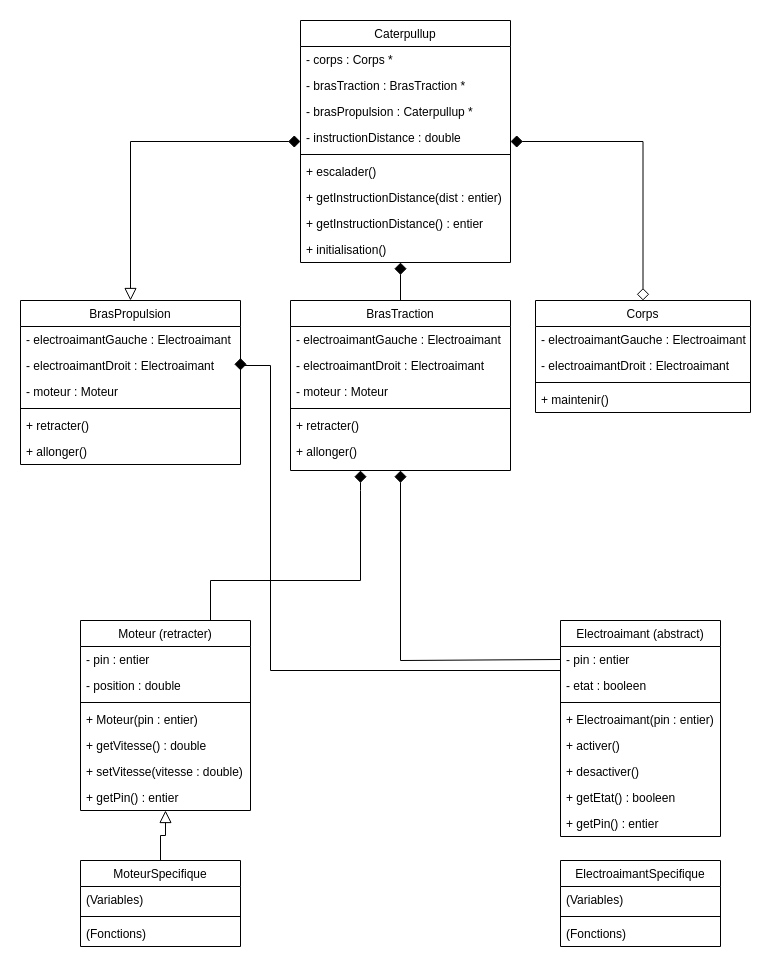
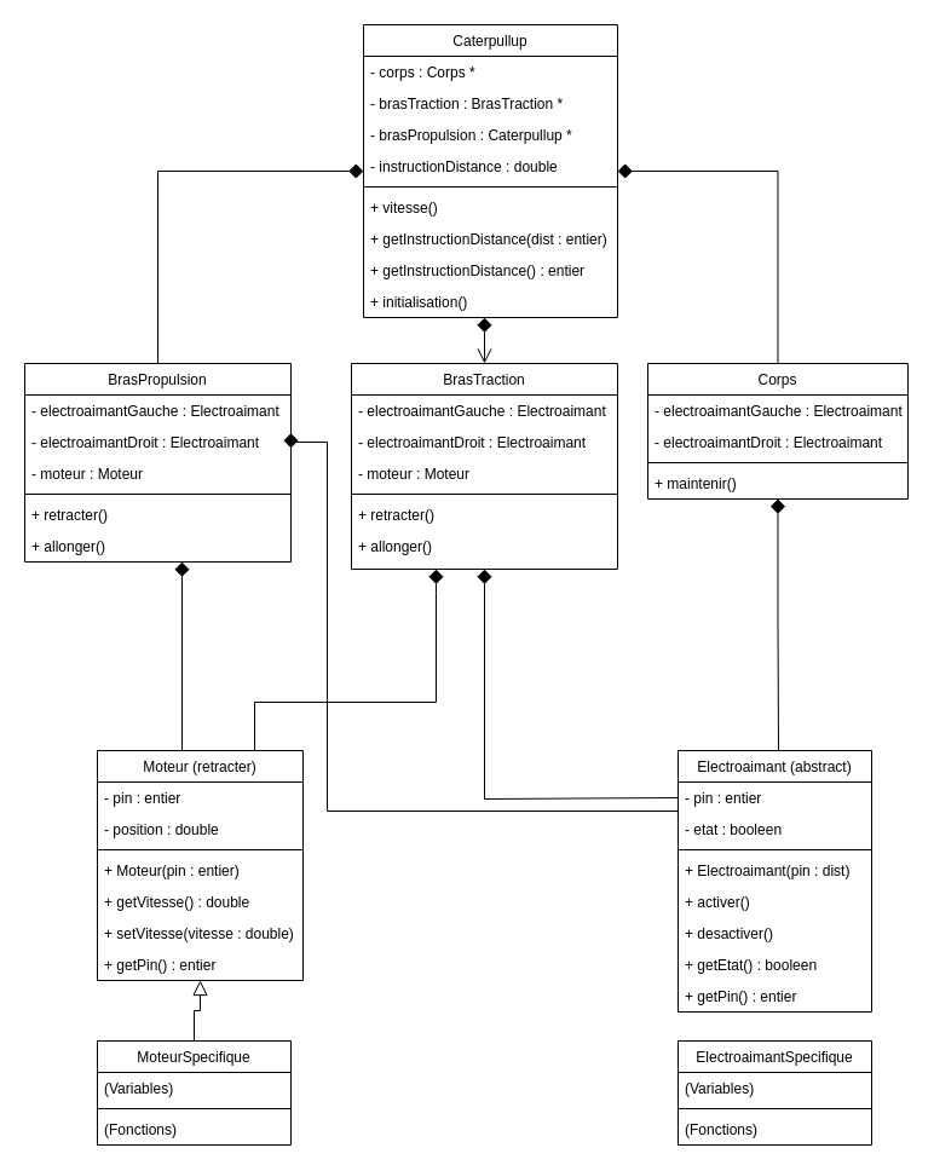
  <mxCell id="0" />
  <mxCell id="1" parent="0" />
- <mxCell id="2" value="" style="edgeStyle=orthogonalEdgeStyle;rounded=0;orthogonalLoop=1;jettySize=auto;html=1;entryX=0.5;entryY=0;entryDx=0;entryDy=0;endSize=10;endArrow=block;endFill=0;startArrow=diamond;startFill=1;startSize=10;" edge="1" parent="1" source="5" target="16"><mxGeometry relative="1" as="geometry"><mxPoint x="160" y="270" as="targetPoint" /></mxGeometry></mxCell>
- <mxCell id="3" value="" style="edgeStyle=orthogonalEdgeStyle;rounded=0;orthogonalLoop=1;jettySize=auto;html=1;entryX=0.5;entryY=0;entryDx=0;entryDy=0;endArrow=diamond;endFill=0;strokeWidth=1;endSize=10;startArrow=diamond;startFill=1;startSize=10;" edge="1" parent="1" source="5" target="23"><mxGeometry relative="1" as="geometry"><mxPoint x="640" y="270" as="targetPoint" /></mxGeometry></mxCell>
- <mxCell id="4" value="" style="edgeStyle=orthogonalEdgeStyle;rounded=0;orthogonalLoop=1;jettySize=auto;html=1;endArrow=none;endFill=0;endSize=10;entryX=0.5;entryY=0;entryDx=0;entryDy=0;startSize=10;startArrow=diamond;startFill=1;" edge="1" parent="1" source="5" target="29"><mxGeometry relative="1" as="geometry"><mxPoint x="400" y="270" as="targetPoint" /><Array as="points"><mxPoint x="400" y="300" /></Array></mxGeometry></mxCell>
+ <mxCell id="2" value="" style="edgeStyle=orthogonalEdgeStyle;rounded=0;orthogonalLoop=1;jettySize=auto;html=1;entryX=0.5;entryY=0;entryDx=0;entryDy=0;endSize=10;endArrow=none;endFill=0;startArrow=diamond;startFill=1;startSize=10;" edge="1" parent="1" source="5" target="16"><mxGeometry relative="1" as="geometry"><mxPoint x="160" y="270" as="targetPoint" /></mxGeometry></mxCell>
+ <mxCell id="3" value="" style="edgeStyle=orthogonalEdgeStyle;rounded=0;orthogonalLoop=1;jettySize=auto;html=1;entryX=0.5;entryY=0;entryDx=0;entryDy=0;endArrow=none;endFill=0;strokeWidth=1;endSize=10;startArrow=diamond;startFill=1;startSize=10;" edge="1" parent="1" source="5" target="23"><mxGeometry relative="1" as="geometry"><mxPoint x="640" y="270" as="targetPoint" /></mxGeometry></mxCell>
+ <mxCell id="4" value="" style="edgeStyle=orthogonalEdgeStyle;rounded=0;orthogonalLoop=1;jettySize=auto;html=1;endArrow=open;endFill=0;endSize=10;entryX=0.5;entryY=0;entryDx=0;entryDy=0;startSize=10;startArrow=diamond;startFill=1;" edge="1" parent="1" source="5" target="29"><mxGeometry relative="1" as="geometry"><mxPoint x="400" y="270" as="targetPoint" /><Array as="points"><mxPoint x="400" y="300" /></Array></mxGeometry></mxCell>
  <mxCell id="5" value="Caterpullup" style="swimlane;fontStyle=0;align=center;verticalAlign=top;childLayout=stackLayout;horizontal=1;startSize=26;horizontalStack=0;resizeParent=1;resizeLast=0;collapsible=1;marginBottom=0;rounded=0;shadow=0;strokeWidth=1;" parent="1" vertex="1"><mxGeometry x="300" y="20" width="210" height="242" as="geometry"><mxRectangle x="230" y="140" width="160" height="26" as="alternateBounds" /></mxGeometry></mxCell>
  <mxCell id="6" value="- corps : Corps *" style="text;align=left;verticalAlign=top;spacingLeft=4;spacingRight=4;overflow=hidden;rotatable=0;points=[[0,0.5],[1,0.5]];portConstraint=eastwest;" parent="5" vertex="1"><mxGeometry y="26" width="210" height="26" as="geometry" /></mxCell>
  <mxCell id="7" value="- brasTraction : BrasTraction *" style="text;align=left;verticalAlign=top;spacingLeft=4;spacingRight=4;overflow=hidden;rotatable=0;points=[[0,0.5],[1,0.5]];portConstraint=eastwest;rounded=0;shadow=0;html=0;" parent="5" vertex="1"><mxGeometry y="52" width="210" height="26" as="geometry" /></mxCell>
  <mxCell id="8" value="- brasPropulsion : Caterpullup *" style="text;align=left;verticalAlign=top;spacingLeft=4;spacingRight=4;overflow=hidden;rotatable=0;points=[[0,0.5],[1,0.5]];portConstraint=eastwest;rounded=0;shadow=0;html=0;" parent="5" vertex="1"><mxGeometry y="78" width="210" height="26" as="geometry" /></mxCell>
  <mxCell id="9" value="- instructionDistance : double" style="text;align=left;verticalAlign=top;spacingLeft=4;spacingRight=4;overflow=hidden;rotatable=0;points=[[0,0.5],[1,0.5]];portConstraint=eastwest;rounded=0;shadow=0;html=0;" vertex="1" parent="5"><mxGeometry y="104" width="210" height="26" as="geometry" /></mxCell>
  <mxCell id="10" value="" style="line;html=1;strokeWidth=1;align=left;verticalAlign=middle;spacingTop=-1;spacingLeft=3;spacingRight=3;rotatable=0;labelPosition=right;points=[];portConstraint=eastwest;" parent="5" vertex="1"><mxGeometry y="130" width="210" height="8" as="geometry" /></mxCell>
- <mxCell id="11" value="+ escalader()" style="text;align=left;verticalAlign=top;spacingLeft=4;spacingRight=4;overflow=hidden;rotatable=0;points=[[0,0.5],[1,0.5]];portConstraint=eastwest;rounded=0;shadow=0;html=0;" vertex="1" parent="5"><mxGeometry y="138" width="210" height="26" as="geometry" /></mxCell>
+ <mxCell id="11" value="+ vitesse()" style="text;align=left;verticalAlign=top;spacingLeft=4;spacingRight=4;overflow=hidden;rotatable=0;points=[[0,0.5],[1,0.5]];portConstraint=eastwest;rounded=0;shadow=0;html=0;" vertex="1" parent="5"><mxGeometry y="138" width="210" height="26" as="geometry" /></mxCell>
  <mxCell id="12" value="+ getInstructionDistance(dist : entier)" style="text;align=left;verticalAlign=top;spacingLeft=4;spacingRight=4;overflow=hidden;rotatable=0;points=[[0,0.5],[1,0.5]];portConstraint=eastwest;rounded=0;shadow=0;html=0;" vertex="1" parent="5"><mxGeometry y="164" width="210" height="26" as="geometry" /></mxCell>
  <mxCell id="13" value="+ getInstructionDistance() : entier" style="text;align=left;verticalAlign=top;spacingLeft=4;spacingRight=4;overflow=hidden;rotatable=0;points=[[0,0.5],[1,0.5]];portConstraint=eastwest;rounded=0;shadow=0;html=0;" vertex="1" parent="5"><mxGeometry y="190" width="210" height="26" as="geometry" /></mxCell>
  <mxCell id="14" value="+ initialisation()" style="text;align=left;verticalAlign=top;spacingLeft=4;spacingRight=4;overflow=hidden;rotatable=0;points=[[0,0.5],[1,0.5]];portConstraint=eastwest;rounded=0;shadow=0;html=0;" vertex="1" parent="5"><mxGeometry y="216" width="210" height="26" as="geometry" /></mxCell>
+ <mxCell id="15" value="" style="edgeStyle=orthogonalEdgeStyle;rounded=0;orthogonalLoop=1;jettySize=auto;html=1;strokeWidth=1;endArrow=none;endFill=0;endSize=10;entryX=0.5;entryY=0;entryDx=0;entryDy=0;startArrow=diamond;startFill=1;startSize=10;" edge="1" parent="1" source="16" target="46"><mxGeometry relative="1" as="geometry"><mxPoint x="160" y="547" as="targetPoint" /><Array as="points"><mxPoint x="150" y="620" /></Array></mxGeometry></mxCell>
  <mxCell id="16" value="BrasPropulsion" style="swimlane;fontStyle=0;align=center;verticalAlign=top;childLayout=stackLayout;horizontal=1;startSize=26;horizontalStack=0;resizeParent=1;resizeLast=0;collapsible=1;marginBottom=0;rounded=0;shadow=0;strokeWidth=1;" parent="1" vertex="1"><mxGeometry x="20" y="300" width="220" height="164" as="geometry"><mxRectangle x="130" y="380" width="160" height="26" as="alternateBounds" /></mxGeometry></mxCell>
  <mxCell id="17" value="- electroaimantGauche : Electroaimant" style="text;align=left;verticalAlign=top;spacingLeft=4;spacingRight=4;overflow=hidden;rotatable=0;points=[[0,0.5],[1,0.5]];portConstraint=eastwest;" parent="16" vertex="1"><mxGeometry y="26" width="220" height="26" as="geometry" /></mxCell>
  <mxCell id="18" value="- electroaimantDroit : Electroaimant" style="text;align=left;verticalAlign=top;spacingLeft=4;spacingRight=4;overflow=hidden;rotatable=0;points=[[0,0.5],[1,0.5]];portConstraint=eastwest;" vertex="1" parent="16"><mxGeometry y="52" width="220" height="26" as="geometry" /></mxCell>
  <mxCell id="19" value="- moteur : Moteur" style="text;align=left;verticalAlign=top;spacingLeft=4;spacingRight=4;overflow=hidden;rotatable=0;points=[[0,0.5],[1,0.5]];portConstraint=eastwest;rounded=0;shadow=0;html=0;" parent="16" vertex="1"><mxGeometry y="78" width="220" height="26" as="geometry" /></mxCell>
  <mxCell id="20" value="" style="line;html=1;strokeWidth=1;align=left;verticalAlign=middle;spacingTop=-1;spacingLeft=3;spacingRight=3;rotatable=0;labelPosition=right;points=[];portConstraint=eastwest;" parent="16" vertex="1"><mxGeometry y="104" width="220" height="8" as="geometry" /></mxCell>
  <mxCell id="21" value="+ retracter()" style="text;align=left;verticalAlign=top;spacingLeft=4;spacingRight=4;overflow=hidden;rotatable=0;points=[[0,0.5],[1,0.5]];portConstraint=eastwest;fontStyle=0" parent="16" vertex="1"><mxGeometry y="112" width="220" height="26" as="geometry" /></mxCell>
  <mxCell id="22" value="+ allonger()" style="text;align=left;verticalAlign=top;spacingLeft=4;spacingRight=4;overflow=hidden;rotatable=0;points=[[0,0.5],[1,0.5]];portConstraint=eastwest;" parent="16" vertex="1"><mxGeometry y="138" width="220" height="26" as="geometry" /></mxCell>
  <mxCell id="23" value="Corps" style="swimlane;fontStyle=0;align=center;verticalAlign=top;childLayout=stackLayout;horizontal=1;startSize=26;horizontalStack=0;resizeParent=1;resizeLast=0;collapsible=1;marginBottom=0;rounded=0;shadow=0;strokeWidth=1;" parent="1" vertex="1"><mxGeometry x="535" y="300" width="215" height="112" as="geometry"><mxRectangle x="340" y="380" width="170" height="26" as="alternateBounds" /></mxGeometry></mxCell>
  <mxCell id="24" value="- electroaimantGauche : Electroaimant" style="text;align=left;verticalAlign=top;spacingLeft=4;spacingRight=4;overflow=hidden;rotatable=0;points=[[0,0.5],[1,0.5]];portConstraint=eastwest;" parent="23" vertex="1"><mxGeometry y="26" width="215" height="26" as="geometry" /></mxCell>
  <mxCell id="25" value="- electroaimantDroit : Electroaimant" style="text;align=left;verticalAlign=top;spacingLeft=4;spacingRight=4;overflow=hidden;rotatable=0;points=[[0,0.5],[1,0.5]];portConstraint=eastwest;" vertex="1" parent="23"><mxGeometry y="52" width="215" height="26" as="geometry" /></mxCell>
  <mxCell id="26" value="" style="line;html=1;strokeWidth=1;align=left;verticalAlign=middle;spacingTop=-1;spacingLeft=3;spacingRight=3;rotatable=0;labelPosition=right;points=[];portConstraint=eastwest;" parent="23" vertex="1"><mxGeometry y="78" width="215" height="8" as="geometry" /></mxCell>
  <mxCell id="27" value="+ maintenir()" style="text;align=left;verticalAlign=top;spacingLeft=4;spacingRight=4;overflow=hidden;rotatable=0;points=[[0,0.5],[1,0.5]];portConstraint=eastwest;" vertex="1" parent="23"><mxGeometry y="86" width="215" height="26" as="geometry" /></mxCell>
  <mxCell id="28" value="" style="edgeStyle=orthogonalEdgeStyle;rounded=0;orthogonalLoop=1;jettySize=auto;html=1;strokeWidth=1;startArrow=diamond;startFill=1;endArrow=none;endFill=0;startSize=10;endSize=10;entryX=0;entryY=0.5;entryDx=0;entryDy=0;" edge="1" parent="1" source="29" target="37"><mxGeometry relative="1" as="geometry"><mxPoint x="400" y="664" as="targetPoint" /><Array as="points"><mxPoint x="400" y="660" /></Array></mxGeometry></mxCell>
  <mxCell id="29" value="BrasTraction" style="swimlane;fontStyle=0;align=center;verticalAlign=top;childLayout=stackLayout;horizontal=1;startSize=26;horizontalStack=0;resizeParent=1;resizeLast=0;collapsible=1;marginBottom=0;rounded=0;shadow=0;strokeWidth=1;" parent="1" vertex="1"><mxGeometry x="290" y="300" width="220" height="170" as="geometry"><mxRectangle x="330" y="360" width="160" height="26" as="alternateBounds" /></mxGeometry></mxCell>
  <mxCell id="30" value="- electroaimantGauche : Electroaimant" style="text;align=left;verticalAlign=top;spacingLeft=4;spacingRight=4;overflow=hidden;rotatable=0;points=[[0,0.5],[1,0.5]];portConstraint=eastwest;" parent="29" vertex="1"><mxGeometry y="26" width="220" height="26" as="geometry" /></mxCell>
  <mxCell id="31" value="- electroaimantDroit : Electroaimant" style="text;align=left;verticalAlign=top;spacingLeft=4;spacingRight=4;overflow=hidden;rotatable=0;points=[[0,0.5],[1,0.5]];portConstraint=eastwest;" vertex="1" parent="29"><mxGeometry y="52" width="220" height="26" as="geometry" /></mxCell>
  <mxCell id="32" value="- moteur : Moteur" style="text;align=left;verticalAlign=top;spacingLeft=4;spacingRight=4;overflow=hidden;rotatable=0;points=[[0,0.5],[1,0.5]];portConstraint=eastwest;rounded=0;shadow=0;html=0;" parent="29" vertex="1"><mxGeometry y="78" width="220" height="26" as="geometry" /></mxCell>
  <mxCell id="33" value="" style="line;html=1;strokeWidth=1;align=left;verticalAlign=middle;spacingTop=-1;spacingLeft=3;spacingRight=3;rotatable=0;labelPosition=right;points=[];portConstraint=eastwest;" parent="29" vertex="1"><mxGeometry y="104" width="220" height="8" as="geometry" /></mxCell>
  <mxCell id="34" value="+ retracter()" style="text;align=left;verticalAlign=top;spacingLeft=4;spacingRight=4;overflow=hidden;rotatable=0;points=[[0,0.5],[1,0.5]];portConstraint=eastwest;" parent="29" vertex="1"><mxGeometry y="112" width="220" height="26" as="geometry" /></mxCell>
  <mxCell id="35" value="+ allonger()" style="text;align=left;verticalAlign=top;spacingLeft=4;spacingRight=4;overflow=hidden;rotatable=0;points=[[0,0.5],[1,0.5]];portConstraint=eastwest;" parent="29" vertex="1"><mxGeometry y="138" width="220" height="26" as="geometry" /></mxCell>
  <mxCell id="36" value="Electroaimant (abstract)" style="swimlane;fontStyle=0;align=center;verticalAlign=top;childLayout=stackLayout;horizontal=1;startSize=26;horizontalStack=0;resizeParent=1;resizeLast=0;collapsible=1;marginBottom=0;rounded=0;shadow=0;strokeWidth=1;" vertex="1" parent="1"><mxGeometry x="560" y="620" width="160" height="216" as="geometry"><mxRectangle x="340" y="380" width="170" height="26" as="alternateBounds" /></mxGeometry></mxCell>
  <mxCell id="37" value="- pin : entier" style="text;align=left;verticalAlign=top;spacingLeft=4;spacingRight=4;overflow=hidden;rotatable=0;points=[[0,0.5],[1,0.5]];portConstraint=eastwest;" vertex="1" parent="36"><mxGeometry y="26" width="160" height="26" as="geometry" /></mxCell>
  <mxCell id="38" value="- etat : booleen" style="text;align=left;verticalAlign=top;spacingLeft=4;spacingRight=4;overflow=hidden;rotatable=0;points=[[0,0.5],[1,0.5]];portConstraint=eastwest;" vertex="1" parent="36"><mxGeometry y="52" width="160" height="26" as="geometry" /></mxCell>
  <mxCell id="39" value="" style="line;html=1;strokeWidth=1;align=left;verticalAlign=middle;spacingTop=-1;spacingLeft=3;spacingRight=3;rotatable=0;labelPosition=right;points=[];portConstraint=eastwest;" vertex="1" parent="36"><mxGeometry y="78" width="160" height="8" as="geometry" /></mxCell>
- <mxCell id="40" value="+ Electroaimant(pin : entier)" style="text;align=left;verticalAlign=top;spacingLeft=4;spacingRight=4;overflow=hidden;rotatable=0;points=[[0,0.5],[1,0.5]];portConstraint=eastwest;" vertex="1" parent="36"><mxGeometry y="86" width="160" height="26" as="geometry" /></mxCell>
+ <mxCell id="40" value="+ Electroaimant(pin : dist)" style="text;align=left;verticalAlign=top;spacingLeft=4;spacingRight=4;overflow=hidden;rotatable=0;points=[[0,0.5],[1,0.5]];portConstraint=eastwest;" vertex="1" parent="36"><mxGeometry y="86" width="160" height="26" as="geometry" /></mxCell>
  <mxCell id="41" value="+ activer()" style="text;align=left;verticalAlign=top;spacingLeft=4;spacingRight=4;overflow=hidden;rotatable=0;points=[[0,0.5],[1,0.5]];portConstraint=eastwest;" vertex="1" parent="36"><mxGeometry y="112" width="160" height="26" as="geometry" /></mxCell>
  <mxCell id="42" value="+ desactiver()" style="text;align=left;verticalAlign=top;spacingLeft=4;spacingRight=4;overflow=hidden;rotatable=0;points=[[0,0.5],[1,0.5]];portConstraint=eastwest;" vertex="1" parent="36"><mxGeometry y="138" width="160" height="26" as="geometry" /></mxCell>
  <mxCell id="43" value="+ getEtat() : booleen" style="text;align=left;verticalAlign=top;spacingLeft=4;spacingRight=4;overflow=hidden;rotatable=0;points=[[0,0.5],[1,0.5]];portConstraint=eastwest;" vertex="1" parent="36"><mxGeometry y="164" width="160" height="26" as="geometry" /></mxCell>
  <mxCell id="44" value="+ getPin() : entier" style="text;align=left;verticalAlign=top;spacingLeft=4;spacingRight=4;overflow=hidden;rotatable=0;points=[[0,0.5],[1,0.5]];portConstraint=eastwest;" vertex="1" parent="36"><mxGeometry y="190" width="160" height="26" as="geometry" /></mxCell>
  <mxCell id="45" value="" style="edgeStyle=orthogonalEdgeStyle;rounded=0;orthogonalLoop=1;jettySize=auto;html=1;strokeWidth=1;endArrow=none;endFill=0;endSize=10;entryX=0.5;entryY=0;entryDx=0;entryDy=0;startArrow=block;startFill=0;startSize=10;" edge="1" parent="1" source="46" target="54"><mxGeometry relative="1" as="geometry" /></mxCell>
  <mxCell id="46" value="Moteur (retracter)" style="swimlane;fontStyle=0;align=center;verticalAlign=top;childLayout=stackLayout;horizontal=1;startSize=26;horizontalStack=0;resizeParent=1;resizeLast=0;collapsible=1;marginBottom=0;rounded=0;shadow=0;strokeWidth=1;" vertex="1" parent="1"><mxGeometry x="80" y="620" width="170" height="190" as="geometry"><mxRectangle x="340" y="380" width="170" height="26" as="alternateBounds" /></mxGeometry></mxCell>
  <mxCell id="47" value="- pin : entier" style="text;align=left;verticalAlign=top;spacingLeft=4;spacingRight=4;overflow=hidden;rotatable=0;points=[[0,0.5],[1,0.5]];portConstraint=eastwest;" vertex="1" parent="46"><mxGeometry y="26" width="170" height="26" as="geometry" /></mxCell>
  <mxCell id="48" value="- position : double" style="text;align=left;verticalAlign=top;spacingLeft=4;spacingRight=4;overflow=hidden;rotatable=0;points=[[0,0.5],[1,0.5]];portConstraint=eastwest;" vertex="1" parent="46"><mxGeometry y="52" width="170" height="26" as="geometry" /></mxCell>
  <mxCell id="49" value="" style="line;html=1;strokeWidth=1;align=left;verticalAlign=middle;spacingTop=-1;spacingLeft=3;spacingRight=3;rotatable=0;labelPosition=right;points=[];portConstraint=eastwest;" vertex="1" parent="46"><mxGeometry y="78" width="170" height="8" as="geometry" /></mxCell>
  <mxCell id="50" value="+ Moteur(pin : entier)" style="text;align=left;verticalAlign=top;spacingLeft=4;spacingRight=4;overflow=hidden;rotatable=0;points=[[0,0.5],[1,0.5]];portConstraint=eastwest;" vertex="1" parent="46"><mxGeometry y="86" width="170" height="26" as="geometry" /></mxCell>
  <mxCell id="51" value="+ getVitesse() : double" style="text;align=left;verticalAlign=top;spacingLeft=4;spacingRight=4;overflow=hidden;rotatable=0;points=[[0,0.5],[1,0.5]];portConstraint=eastwest;" vertex="1" parent="46"><mxGeometry y="112" width="170" height="26" as="geometry" /></mxCell>
  <mxCell id="52" value="+ setVitesse(vitesse : double)" style="text;align=left;verticalAlign=top;spacingLeft=4;spacingRight=4;overflow=hidden;rotatable=0;points=[[0,0.5],[1,0.5]];portConstraint=eastwest;" vertex="1" parent="46"><mxGeometry y="138" width="170" height="26" as="geometry" /></mxCell>
  <mxCell id="53" value="+ getPin() : entier" style="text;align=left;verticalAlign=top;spacingLeft=4;spacingRight=4;overflow=hidden;rotatable=0;points=[[0,0.5],[1,0.5]];portConstraint=eastwest;" vertex="1" parent="46"><mxGeometry y="164" width="170" height="26" as="geometry" /></mxCell>
  <mxCell id="54" value="MoteurSpecifique" style="swimlane;fontStyle=0;align=center;verticalAlign=top;childLayout=stackLayout;horizontal=1;startSize=26;horizontalStack=0;resizeParent=1;resizeLast=0;collapsible=1;marginBottom=0;rounded=0;shadow=0;strokeWidth=1;" vertex="1" parent="1"><mxGeometry x="80" y="860" width="160" height="86" as="geometry"><mxRectangle x="340" y="380" width="170" height="26" as="alternateBounds" /></mxGeometry></mxCell>
  <mxCell id="55" value="(Variables)" style="text;align=left;verticalAlign=top;spacingLeft=4;spacingRight=4;overflow=hidden;rotatable=0;points=[[0,0.5],[1,0.5]];portConstraint=eastwest;" vertex="1" parent="54"><mxGeometry y="26" width="160" height="26" as="geometry" /></mxCell>
  <mxCell id="56" value="" style="line;html=1;strokeWidth=1;align=left;verticalAlign=middle;spacingTop=-1;spacingLeft=3;spacingRight=3;rotatable=0;labelPosition=right;points=[];portConstraint=eastwest;" vertex="1" parent="54"><mxGeometry y="52" width="160" height="8" as="geometry" /></mxCell>
  <mxCell id="57" value="(Fonctions)" style="text;align=left;verticalAlign=top;spacingLeft=4;spacingRight=4;overflow=hidden;rotatable=0;points=[[0,0.5],[1,0.5]];portConstraint=eastwest;" vertex="1" parent="54"><mxGeometry y="60" width="160" height="26" as="geometry" /></mxCell>
  <mxCell id="58" value="ElectroaimantSpecifique" style="swimlane;fontStyle=0;align=center;verticalAlign=top;childLayout=stackLayout;horizontal=1;startSize=26;horizontalStack=0;resizeParent=1;resizeLast=0;collapsible=1;marginBottom=0;rounded=0;shadow=0;strokeWidth=1;" vertex="1" parent="1"><mxGeometry x="560" y="860" width="160" height="86" as="geometry"><mxRectangle x="340" y="380" width="170" height="26" as="alternateBounds" /></mxGeometry></mxCell>
  <mxCell id="59" value="(Variables)" style="text;align=left;verticalAlign=top;spacingLeft=4;spacingRight=4;overflow=hidden;rotatable=0;points=[[0,0.5],[1,0.5]];portConstraint=eastwest;" vertex="1" parent="58"><mxGeometry y="26" width="160" height="26" as="geometry" /></mxCell>
  <mxCell id="60" value="" style="line;html=1;strokeWidth=1;align=left;verticalAlign=middle;spacingTop=-1;spacingLeft=3;spacingRight=3;rotatable=0;labelPosition=right;points=[];portConstraint=eastwest;" vertex="1" parent="58"><mxGeometry y="52" width="160" height="8" as="geometry" /></mxCell>
  <mxCell id="61" value="(Fonctions)" style="text;align=left;verticalAlign=top;spacingLeft=4;spacingRight=4;overflow=hidden;rotatable=0;points=[[0,0.5],[1,0.5]];portConstraint=eastwest;" vertex="1" parent="58"><mxGeometry y="60" width="160" height="26" as="geometry" /></mxCell>
+ <mxCell id="62" value="" style="edgeStyle=orthogonalEdgeStyle;rounded=0;orthogonalLoop=1;jettySize=auto;html=1;endArrow=none;endFill=0;endSize=10;entryX=0.5;entryY=0;entryDx=0;entryDy=0;exitX=0.5;exitY=1;exitDx=0;exitDy=0;startArrow=diamond;startFill=1;startSize=10;" edge="1" parent="1" source="23" target="36"><mxGeometry relative="1" as="geometry"><mxPoint x="410" y="230" as="sourcePoint" /><mxPoint x="410" y="310" as="targetPoint" /><Array as="points"><mxPoint x="643" y="516" /><mxPoint x="643" y="620" /></Array></mxGeometry></mxCell>
  <mxCell id="63" value="" style="edgeStyle=orthogonalEdgeStyle;rounded=0;orthogonalLoop=1;jettySize=auto;html=1;strokeWidth=1;startArrow=diamond;startFill=1;endArrow=none;endFill=0;startSize=10;endSize=10;entryX=0;entryY=0.5;entryDx=0;entryDy=0;" edge="1" parent="1" target="37"><mxGeometry relative="1" as="geometry"><mxPoint x="240" y="370" as="sourcePoint" /><mxPoint x="570" y="669" as="targetPoint" /><Array as="points"><mxPoint x="270" y="365" /><mxPoint x="270" y="670" /><mxPoint x="560" y="670" /></Array></mxGeometry></mxCell>
  <mxCell id="64" value="" style="edgeStyle=orthogonalEdgeStyle;rounded=0;orthogonalLoop=1;jettySize=auto;html=1;strokeWidth=1;endArrow=none;endFill=0;endSize=10;startArrow=diamond;startFill=1;startSize=10;" edge="1" parent="1"><mxGeometry relative="1" as="geometry"><mxPoint x="360" y="470" as="sourcePoint" /><mxPoint x="210" y="620" as="targetPoint" /><Array as="points"><mxPoint x="360" y="490" /><mxPoint x="360" y="580" /><mxPoint x="210" y="580" /></Array></mxGeometry></mxCell>
